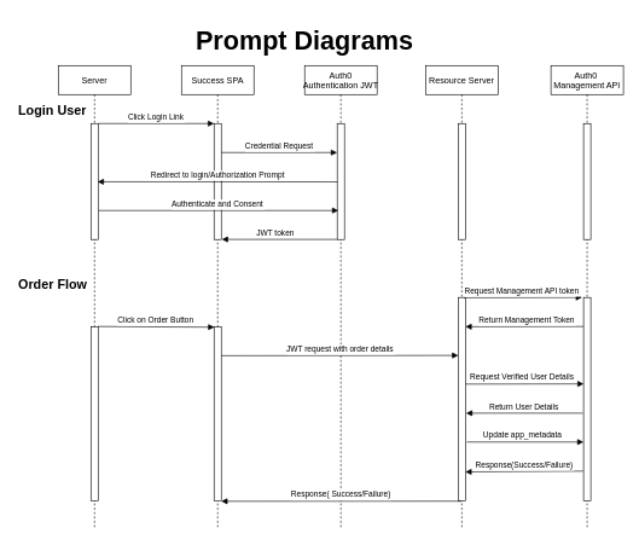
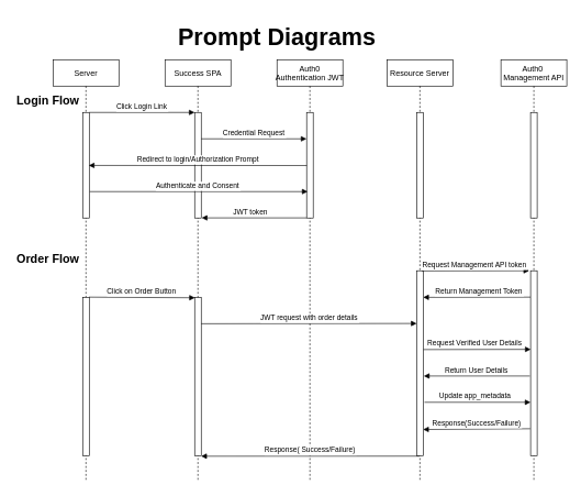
  <mxCell id="0" />
  <mxCell id="1" parent="0" />
  <mxCell id="2" value="Server" style="shape=umlLifeline;perimeter=lifelinePerimeter;container=1;collapsible=0;recursiveResize=0;rounded=0;shadow=0;strokeWidth=1;" parent="1" vertex="1"><mxGeometry x="80" y="90" width="100" height="640" as="geometry" /></mxCell>
  <mxCell id="3" value="" style="points=[];perimeter=orthogonalPerimeter;rounded=0;shadow=0;strokeWidth=1;" parent="2" vertex="1"><mxGeometry x="45" y="80" width="10" height="160" as="geometry" /></mxCell>
  <mxCell id="4" value="Success SPA" style="shape=umlLifeline;perimeter=lifelinePerimeter;container=1;collapsible=0;recursiveResize=0;rounded=0;shadow=0;strokeWidth=1;" parent="1" vertex="1"><mxGeometry x="250" y="90" width="100" height="640" as="geometry" /></mxCell>
  <mxCell id="5" value="" style="points=[];perimeter=orthogonalPerimeter;rounded=0;shadow=0;strokeWidth=1;" parent="4" vertex="1"><mxGeometry x="45" y="80" width="10" height="160" as="geometry" /></mxCell>
  <mxCell id="6" value="" style="points=[];perimeter=orthogonalPerimeter;rounded=0;shadow=0;strokeWidth=1;" vertex="1" parent="4"><mxGeometry x="45" y="360.48" width="10" height="240" as="geometry" /></mxCell>
  <mxCell id="7" value="Click Login Link" style="verticalAlign=bottom;endArrow=block;entryX=0;entryY=0;shadow=0;strokeWidth=1;" parent="1" source="3" target="5" edge="1"><mxGeometry relative="1" as="geometry"><mxPoint x="212" y="170" as="sourcePoint" /></mxGeometry></mxCell>
  <mxCell id="8" value="Credential Request" style="verticalAlign=bottom;endArrow=block;entryX=-0.014;entryY=0.25;shadow=0;strokeWidth=1;entryDx=0;entryDy=0;entryPerimeter=0;" parent="1" source="5" target="10" edge="1"><mxGeometry relative="1" as="geometry"><mxPoint x="177" y="210" as="sourcePoint" /></mxGeometry></mxCell>
  <mxCell id="9" value="Auth0 &#10;Authentication JWT" style="shape=umlLifeline;perimeter=lifelinePerimeter;container=1;collapsible=0;recursiveResize=0;rounded=0;shadow=0;strokeWidth=1;" vertex="1" parent="1"><mxGeometry x="420" y="90" width="100" height="640" as="geometry" /></mxCell>
  <mxCell id="10" value="" style="points=[];perimeter=orthogonalPerimeter;rounded=0;shadow=0;strokeWidth=1;" vertex="1" parent="9"><mxGeometry x="45" y="80" width="10" height="160" as="geometry" /></mxCell>
  <mxCell id="11" value="Resource Server" style="shape=umlLifeline;perimeter=lifelinePerimeter;container=1;collapsible=0;recursiveResize=0;rounded=0;shadow=0;strokeWidth=1;" vertex="1" parent="1"><mxGeometry x="587" y="90" width="100" height="640" as="geometry" /></mxCell>
  <mxCell id="12" value="" style="points=[];perimeter=orthogonalPerimeter;rounded=0;shadow=0;strokeWidth=1;" vertex="1" parent="11"><mxGeometry x="45" y="80" width="10" height="160" as="geometry" /></mxCell>
  <mxCell id="13" value="" style="points=[];perimeter=orthogonalPerimeter;rounded=0;shadow=0;strokeWidth=1;" vertex="1" parent="11"><mxGeometry x="45" y="320" width="10" height="280.48" as="geometry" /></mxCell>
  <mxCell id="14" value="Auth0 &#10;Management API" style="shape=umlLifeline;perimeter=lifelinePerimeter;container=1;collapsible=0;recursiveResize=0;rounded=0;shadow=0;strokeWidth=1;" vertex="1" parent="1"><mxGeometry x="760" y="90" width="100" height="640" as="geometry" /></mxCell>
  <mxCell id="15" value="" style="points=[];perimeter=orthogonalPerimeter;rounded=0;shadow=0;strokeWidth=1;" vertex="1" parent="14"><mxGeometry x="45" y="80" width="10" height="160" as="geometry" /></mxCell>
  <mxCell id="16" value="" style="points=[];perimeter=orthogonalPerimeter;rounded=0;shadow=0;strokeWidth=1;" vertex="1" parent="14"><mxGeometry x="45" y="320" width="10" height="280.48" as="geometry" /></mxCell>
  <mxCell id="17" value="Redirect to login/Authorization Prompt" style="verticalAlign=bottom;endArrow=block;entryX=0.924;entryY=0.502;shadow=0;strokeWidth=1;entryDx=0;entryDy=0;entryPerimeter=0;exitX=0.029;exitY=0.503;exitDx=0;exitDy=0;exitPerimeter=0;" edge="1" parent="1" source="10" target="3"><mxGeometry x="-0.001" relative="1" as="geometry"><mxPoint x="302" y="219.68" as="sourcePoint" /><mxPoint x="139.35" y="255.24" as="targetPoint" /><mxPoint as="offset" /></mxGeometry></mxCell>
  <mxCell id="18" value="Authenticate and Consent" style="verticalAlign=bottom;endArrow=block;shadow=0;strokeWidth=1;exitX=1.076;exitY=0.75;exitDx=0;exitDy=0;exitPerimeter=0;entryX=0.154;entryY=0.75;entryDx=0;entryDy=0;entryPerimeter=0;" edge="1" parent="1" source="3" target="10"><mxGeometry x="-0.007" relative="1" as="geometry"><mxPoint x="140.09" y="284.52" as="sourcePoint" /><mxPoint x="460" y="285" as="targetPoint" /><mxPoint as="offset" /></mxGeometry></mxCell>
  <mxCell id="19" value="JWT token" style="verticalAlign=bottom;endArrow=block;shadow=0;strokeWidth=1;entryX=1.07;entryY=0.999;entryDx=0;entryDy=0;entryPerimeter=0;exitX=-0.016;exitY=0.999;exitDx=0;exitDy=0;exitPerimeter=0;" edge="1" parent="1" source="10" target="5"><mxGeometry x="0.063" relative="1" as="geometry"><mxPoint x="400" y="340" as="sourcePoint" /><mxPoint x="300" y="318" as="targetPoint" /><mxPoint as="offset" /></mxGeometry></mxCell>
- <mxCell id="20" value="&lt;h1&gt;&lt;font style=&quot;font-size: 18px&quot;&gt;Login User&lt;/font&gt;&lt;/h1&gt;" style="text;html=1;strokeColor=none;fillColor=none;spacing=5;spacingTop=-20;whiteSpace=wrap;overflow=hidden;rounded=0;" vertex="1" parent="1"><mxGeometry y="130" width="105" height="40" as="geometry" x="20" /></mxCell>
+ <mxCell id="20" value="&lt;h1&gt;&lt;font style=&quot;font-size: 18px&quot;&gt;Login Flow&lt;/font&gt;&lt;/h1&gt;" style="text;html=1;strokeColor=none;fillColor=none;spacing=5;spacingTop=-20;whiteSpace=wrap;overflow=hidden;rounded=0;" vertex="1" parent="1"><mxGeometry y="130" width="105" height="40" as="geometry" x="20" /></mxCell>
  <mxCell id="21" value="&lt;h1&gt;&lt;font style=&quot;font-size: 18px&quot;&gt;Order Flow&lt;/font&gt;&lt;/h1&gt;" style="text;html=1;strokeColor=none;fillColor=none;spacing=5;spacingTop=-20;whiteSpace=wrap;overflow=hidden;rounded=0;" vertex="1" parent="1"><mxGeometry y="370" width="105" height="40" as="geometry" x="20" /></mxCell>
  <mxCell id="22" value="" style="points=[];perimeter=orthogonalPerimeter;rounded=0;shadow=0;strokeWidth=1;" vertex="1" parent="1"><mxGeometry x="125" y="450.48" width="10" height="240" as="geometry" /></mxCell>
  <mxCell id="23" value="Click on Order Button" style="verticalAlign=bottom;endArrow=block;entryX=0.046;entryY=0.002;shadow=0;strokeWidth=1;exitX=0.954;exitY=-0.002;exitDx=0;exitDy=0;exitPerimeter=0;entryDx=0;entryDy=0;entryPerimeter=0;" edge="1" parent="1" source="22" target="6"><mxGeometry relative="1" as="geometry"><mxPoint x="135" y="450.48" as="sourcePoint" /><mxPoint x="295" y="450.48" as="targetPoint" /></mxGeometry></mxCell>
  <mxCell id="24" value="JWT request with order details" style="verticalAlign=bottom;endArrow=block;shadow=0;strokeWidth=1;exitX=1.002;exitY=0.166;exitDx=0;exitDy=0;exitPerimeter=0;entryX=0.008;entryY=0.285;entryDx=0;entryDy=0;entryPerimeter=0;" edge="1" parent="1" source="6" target="13"><mxGeometry relative="1" as="geometry"><mxPoint x="310" y="490.48" as="sourcePoint" /><mxPoint x="580" y="490" as="targetPoint" /></mxGeometry></mxCell>
  <mxCell id="25" value="Request Verified User Details" style="verticalAlign=bottom;endArrow=block;shadow=0;strokeWidth=1;exitX=1.031;exitY=0.426;exitDx=0;exitDy=0;exitPerimeter=0;entryX=0.02;entryY=0.425;entryDx=0;entryDy=0;entryPerimeter=0;" edge="1" parent="1" source="13" target="16"><mxGeometry x="-0.048" relative="1" as="geometry"><mxPoint x="650" y="530.48" as="sourcePoint" /><mxPoint x="800" y="530.48" as="targetPoint" /><mxPoint as="offset" /></mxGeometry></mxCell>
  <mxCell id="26" value="Return User Details" style="verticalAlign=bottom;endArrow=block;shadow=0;strokeWidth=1;entryX=1.09;entryY=0.569;entryDx=0;entryDy=0;entryPerimeter=0;exitX=-0.106;exitY=0.569;exitDx=0;exitDy=0;exitPerimeter=0;" edge="1" parent="1" source="16" target="13"><mxGeometry relative="1" as="geometry"><mxPoint x="805" y="570.48" as="sourcePoint" /><mxPoint x="642.08" y="571.76" as="targetPoint" /></mxGeometry></mxCell>
  <mxCell id="27" value="Update app_metadata" style="verticalAlign=bottom;endArrow=block;shadow=0;strokeWidth=1;exitX=1.194;exitY=0.711;exitDx=0;exitDy=0;exitPerimeter=0;entryX=-0.003;entryY=0.711;entryDx=0;entryDy=0;entryPerimeter=0;" edge="1" parent="1" source="13" target="16"><mxGeometry x="-0.048" relative="1" as="geometry"><mxPoint x="652.76" y="540.29" as="sourcePoint" /><mxPoint x="750" y="611.48" as="targetPoint" /><mxPoint as="offset" /></mxGeometry></mxCell>
  <mxCell id="28" value="Response(Success/Failure)" style="verticalAlign=bottom;endArrow=block;shadow=0;strokeWidth=1;entryX=0.987;entryY=0.858;entryDx=0;entryDy=0;entryPerimeter=0;exitX=-0.055;exitY=0.854;exitDx=0;exitDy=0;exitPerimeter=0;" edge="1" parent="1" source="16" target="13"><mxGeometry relative="1" as="geometry"><mxPoint x="815.17" y="580" as="sourcePoint" /><mxPoint x="651.37" y="580.31" as="targetPoint" /></mxGeometry></mxCell>
  <mxCell id="29" value="Response( Success/Failure)" style="verticalAlign=bottom;endArrow=block;shadow=0;strokeWidth=1;exitX=0.43;exitY=1.002;exitDx=0;exitDy=0;exitPerimeter=0;entryX=0.988;entryY=1.003;entryDx=0;entryDy=0;entryPerimeter=0;" edge="1" parent="1" source="13" target="6"><mxGeometry relative="1" as="geometry"><mxPoint x="641.98" y="500.56" as="sourcePoint" /><mxPoint x="315.02" y="500.32" as="targetPoint" /></mxGeometry></mxCell>
  <mxCell id="30" value="Request Management API token" style="verticalAlign=bottom;endArrow=block;shadow=0;strokeWidth=1;exitX=1.011;exitY=0.334;exitDx=0;exitDy=0;exitPerimeter=0;entryX=-0.005;entryY=0.333;entryDx=0;entryDy=0;entryPerimeter=0;" edge="1" parent="1"><mxGeometry x="-0.017" relative="1" as="geometry"><mxPoint x="640" y="410.32" as="sourcePoint" /><mxPoint x="802.84" y="410" as="targetPoint" /><mxPoint as="offset" /></mxGeometry></mxCell>
  <mxCell id="31" value="Return Management Token" style="verticalAlign=bottom;endArrow=block;shadow=0;strokeWidth=1;exitX=1.011;exitY=0.334;exitDx=0;exitDy=0;exitPerimeter=0;entryX=-0.005;entryY=0.333;entryDx=0;entryDy=0;entryPerimeter=0;" edge="1" parent="1"><mxGeometry x="-0.048" relative="1" as="geometry"><mxPoint x="804.84" y="450" as="sourcePoint" /><mxPoint x="642" y="450.32" as="targetPoint" /><mxPoint as="offset" /></mxGeometry></mxCell>
  <mxCell id="32" value="&lt;h1&gt;Prompt Diagrams&lt;/h1&gt;" style="text;html=1;strokeColor=none;fillColor=none;spacing=5;spacingTop=-20;whiteSpace=wrap;overflow=hidden;rounded=0;fontSize=18;" vertex="1" parent="1"><mxGeometry x="265" y="20" width="360" height="120" as="geometry" /></mxCell>
